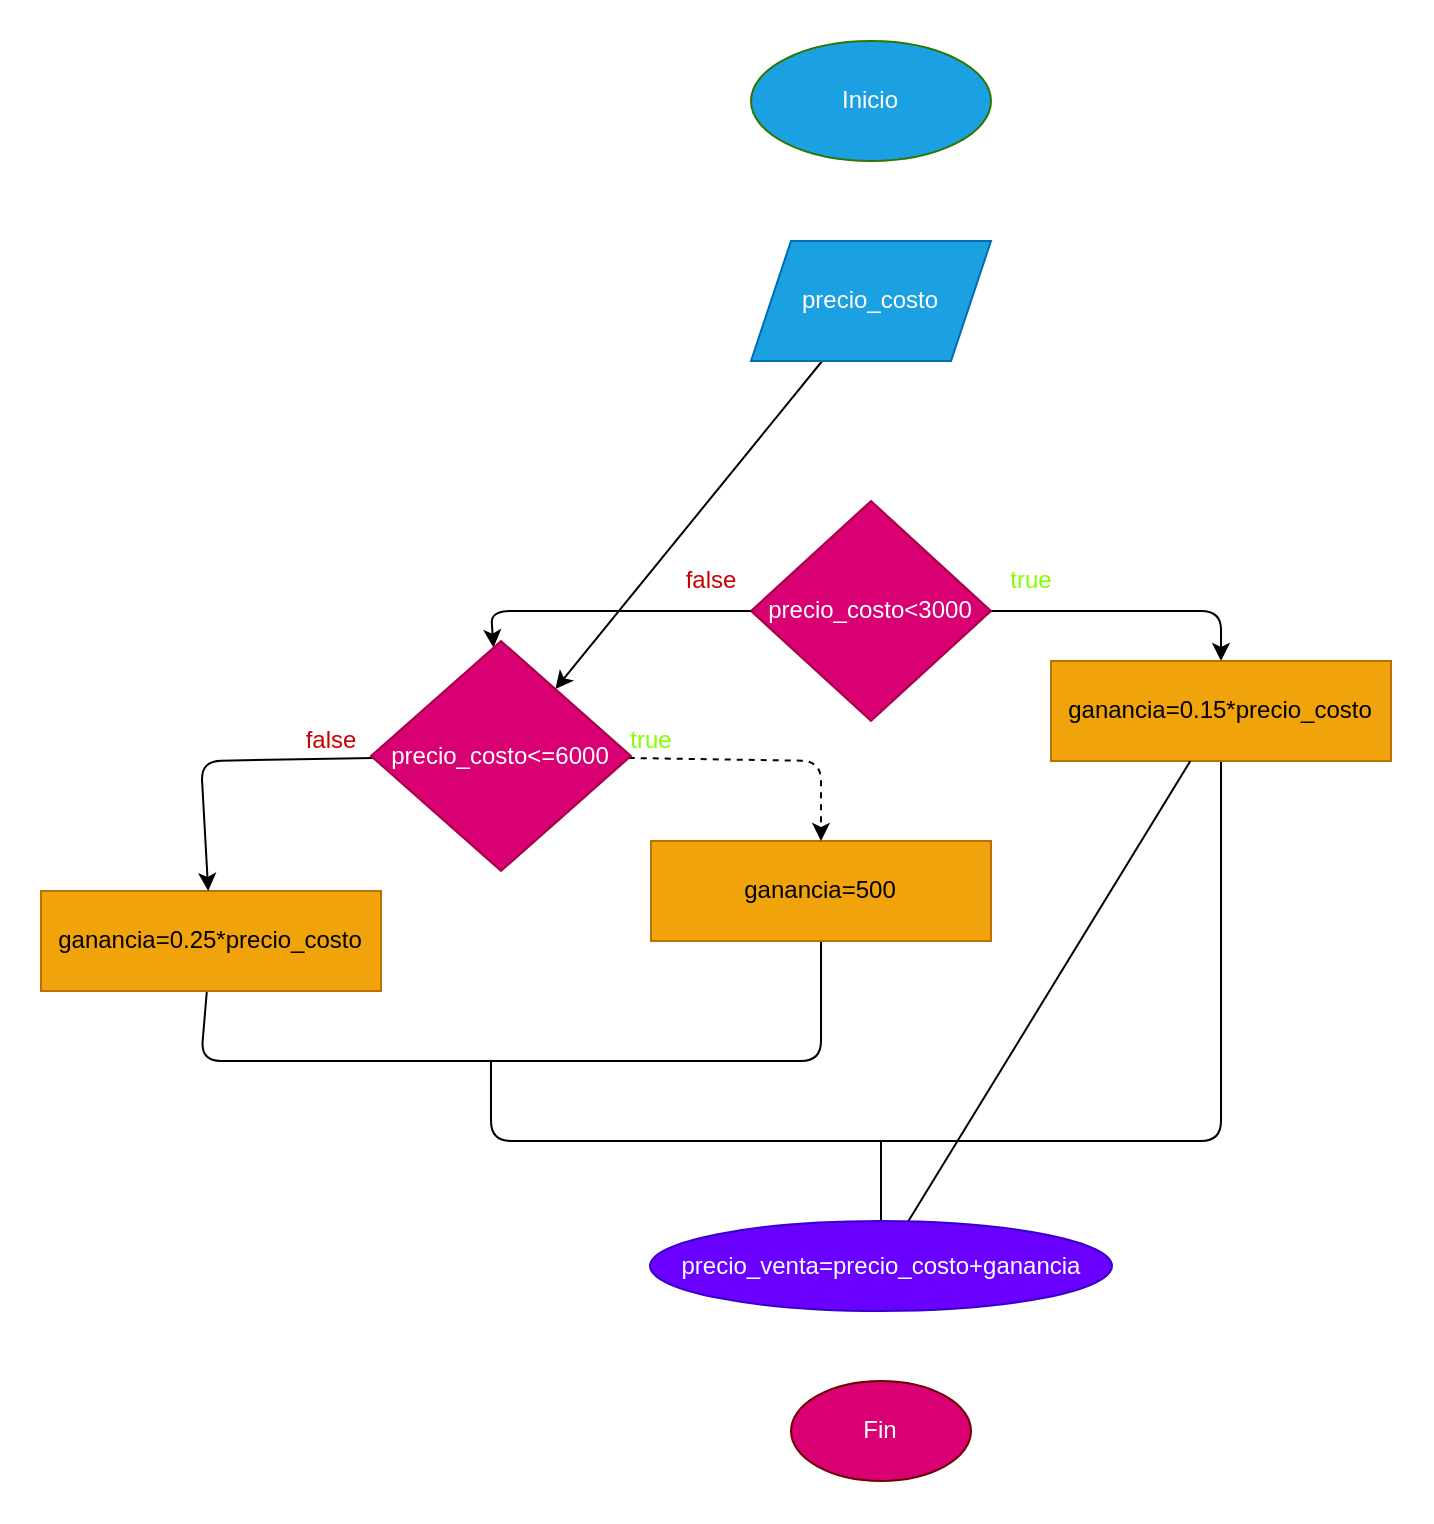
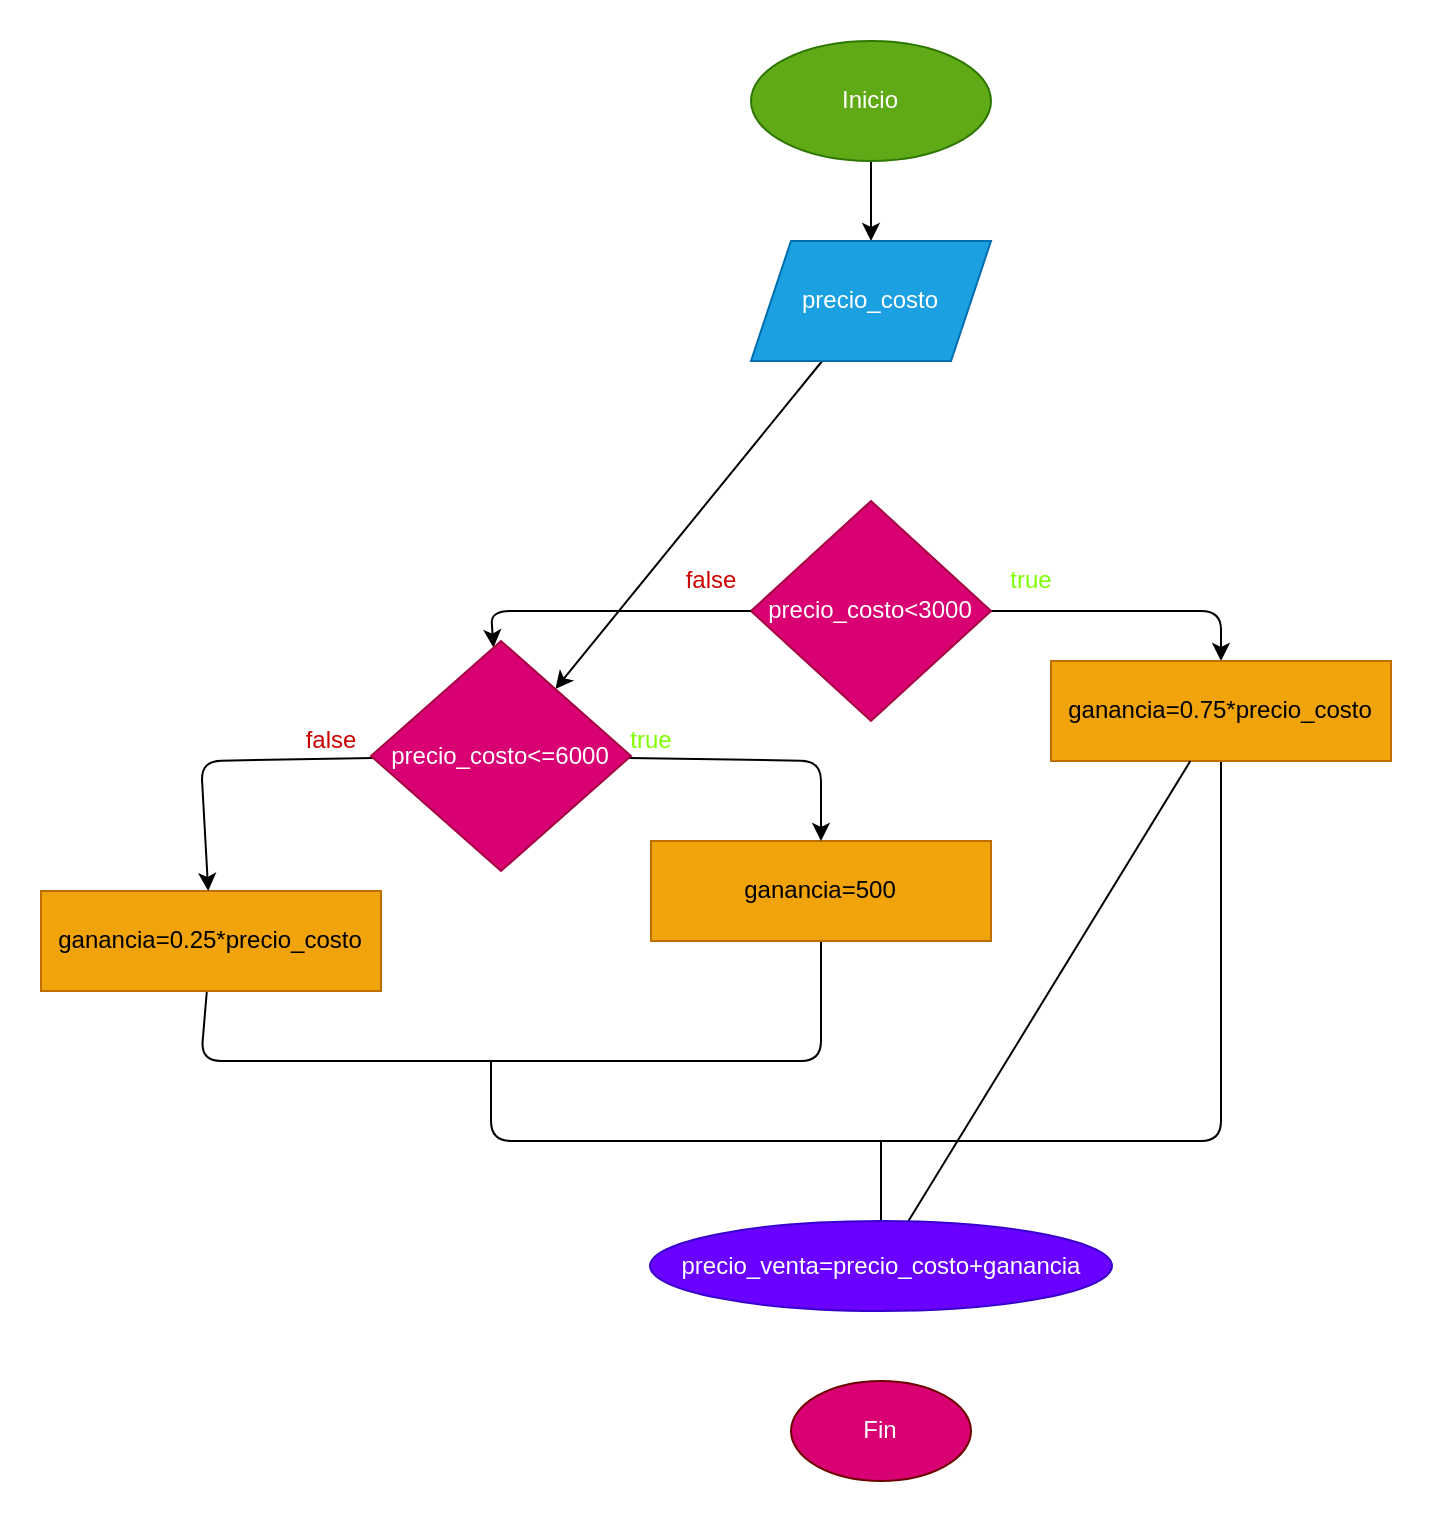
  <mxCell id="0" />
  <mxCell id="1" parent="0" />
- <mxCell id="3" value="Inicio" style="ellipse;whiteSpace=wrap;html=1;fillColor=#1ba1e2;fontColor=#ffffff;strokeColor=#2D7600;" parent="1" vertex="1"><mxGeometry x="375" y="20" width="120" height="60" as="geometry" /></mxCell>
+ <mxCell id="2" value="" style="edgeStyle=none;html=1;" parent="1" source="3" target="5" edge="1"><mxGeometry relative="1" as="geometry" /></mxCell>
+ <mxCell id="3" value="Inicio" style="ellipse;whiteSpace=wrap;html=1;fillColor=#60a917;fontColor=#ffffff;strokeColor=#2D7600;" parent="1" vertex="1"><mxGeometry x="375" y="20" width="120" height="60" as="geometry" /></mxCell>
  <mxCell id="4" value="" style="edgeStyle=none;html=1;" parent="1" source="5" target="16" edge="1"><mxGeometry relative="1" as="geometry" /></mxCell>
  <mxCell id="5" value="precio_costo" style="shape=parallelogram;perimeter=parallelogramPerimeter;whiteSpace=wrap;html=1;fixedSize=1;fillColor=#1ba1e2;fontColor=#ffffff;strokeColor=#006EAF;" parent="1" vertex="1"><mxGeometry x="375" y="120" width="120" height="60" as="geometry" /></mxCell>
  <mxCell id="6" style="edgeStyle=none;html=1;" parent="1" source="7" target="9" edge="1"><mxGeometry relative="1" as="geometry"><Array as="points"><mxPoint x="610" y="305" /></Array></mxGeometry></mxCell>
  <mxCell id="7" value="precio_costo&amp;lt;3000" style="rhombus;whiteSpace=wrap;html=1;fillColor=#d80073;fontColor=#ffffff;strokeColor=#A50040;" parent="1" vertex="1"><mxGeometry x="375" y="250" width="120" height="110" as="geometry" /></mxCell>
  <mxCell id="8" style="edgeStyle=none;html=1;startArrow=none;startFill=0;endArrow=none;endFill=0;" parent="1" source="9" edge="1"><mxGeometry relative="1" as="geometry"><mxPoint x="245" y="530" as="targetPoint" /><Array as="points"><mxPoint x="610" y="570" /><mxPoint x="435" y="570" /><mxPoint x="245" y="570" /></Array></mxGeometry></mxCell>
- <mxCell id="9" value="ganancia=0.15*precio_costo" style="whiteSpace=wrap;html=1;fillColor=#f0a30a;fontColor=#000000;strokeColor=#BD7000;" parent="1" vertex="1"><mxGeometry x="525" y="330" width="170" height="50" as="geometry" /></mxCell>
+ <mxCell id="9" value="ganancia=0.75*precio_costo" style="whiteSpace=wrap;html=1;fillColor=#f0a30a;fontColor=#000000;strokeColor=#BD7000;" parent="1" vertex="1"><mxGeometry x="525" y="330" width="170" height="50" as="geometry" /></mxCell>
  <mxCell id="10" style="edgeStyle=none;html=1;startArrow=none;startFill=0;endArrow=none;endFill=0;" parent="1" source="11" target="12" edge="1"><mxGeometry relative="1" as="geometry"><Array as="points"><mxPoint x="100" y="530" /><mxPoint x="245" y="530" /><mxPoint x="410" y="530" /></Array></mxGeometry></mxCell>
  <mxCell id="11" value="ganancia=0.25*precio_costo" style="whiteSpace=wrap;html=1;fillColor=#f0a30a;fontColor=#000000;strokeColor=#BD7000;" parent="1" vertex="1"><mxGeometry x="20" y="445" width="170" height="50" as="geometry" /></mxCell>
  <mxCell id="12" value="ganancia=500" style="whiteSpace=wrap;html=1;fillColor=#f0a30a;fontColor=#000000;strokeColor=#BD7000;" parent="1" vertex="1"><mxGeometry x="325" y="420" width="170" height="50" as="geometry" /></mxCell>
  <mxCell id="13" style="edgeStyle=none;html=1;startArrow=classic;startFill=1;endArrow=none;endFill=0;" parent="1" source="16" target="7" edge="1"><mxGeometry relative="1" as="geometry"><Array as="points"><mxPoint x="245" y="305" /></Array></mxGeometry></mxCell>
  <mxCell id="14" style="edgeStyle=none;html=1;startArrow=none;startFill=0;endArrow=classic;endFill=1;" parent="1" source="16" target="11" edge="1"><mxGeometry relative="1" as="geometry"><Array as="points"><mxPoint x="100" y="380" /></Array></mxGeometry></mxCell>
- <mxCell id="15" style="edgeStyle=none;html=1;startArrow=none;startFill=0;endArrow=classic;endFill=1;dashed=1;" parent="1" source="16" target="12" edge="1"><mxGeometry relative="1" as="geometry"><Array as="points"><mxPoint x="410" y="380" /></Array></mxGeometry></mxCell>
+ <mxCell id="15" style="edgeStyle=none;html=1;startArrow=none;startFill=0;endArrow=classic;endFill=1;" parent="1" source="16" target="12" edge="1"><mxGeometry relative="1" as="geometry"><Array as="points"><mxPoint x="410" y="380" /></Array></mxGeometry></mxCell>
  <mxCell id="16" value="precio_costo&amp;lt;=6000" style="rhombus;whiteSpace=wrap;html=1;fillColor=#d80073;fontColor=#ffffff;strokeColor=#A50040;" parent="1" vertex="1"><mxGeometry x="185" y="320" width="130" height="115" as="geometry" /></mxCell>
  <mxCell id="17" style="edgeStyle=none;html=1;startArrow=none;startFill=0;endArrow=none;endFill=0;" parent="1" source="19" edge="1"><mxGeometry relative="1" as="geometry"><mxPoint x="440" y="570" as="targetPoint" /></mxGeometry></mxCell>
  <mxCell id="18" value="" style="edgeStyle=none;html=1;startArrow=none;startFill=0;endArrow=none;endFill=0;" parent="1" source="19" target="9" edge="1"><mxGeometry relative="1" as="geometry" /></mxCell>
  <mxCell id="19" value="precio_venta=precio_costo+ganancia" style="ellipse;whiteSpace=wrap;html=1;fillColor=#6a00ff;fontColor=#ffffff;strokeColor=#3700CC;" parent="1" vertex="1"><mxGeometry x="324.5" y="610" width="231" height="45" as="geometry" /></mxCell>
  <mxCell id="20" value="Fin" style="ellipse;whiteSpace=wrap;html=1;fillColor=#d80073;fontColor=#ffffff;strokeColor=#6F0000;" parent="1" vertex="1"><mxGeometry x="395" y="690" width="90" height="50" as="geometry" /></mxCell>
  <mxCell id="21" value="true" style="text;html=1;align=center;verticalAlign=middle;resizable=0;points=[];autosize=1;strokeColor=none;fillColor=none;fontColor=#80FF00;" parent="1" vertex="1"><mxGeometry x="495" y="280" width="40" height="20" as="geometry" /></mxCell>
  <mxCell id="22" value="true" style="text;html=1;align=center;verticalAlign=middle;resizable=0;points=[];autosize=1;strokeColor=none;fillColor=none;fontColor=#80FF00;" parent="1" vertex="1"><mxGeometry x="305" y="360" width="40" height="20" as="geometry" /></mxCell>
  <mxCell id="23" value="&lt;font color=&quot;#cc0000&quot;&gt;false&lt;/font&gt;" style="text;html=1;align=center;verticalAlign=middle;resizable=0;points=[];autosize=1;strokeColor=none;fillColor=none;fontColor=#80FF00;" parent="1" vertex="1"><mxGeometry x="335" y="280" width="40" height="20" as="geometry" /></mxCell>
  <mxCell id="24" value="&lt;font color=&quot;#cc0000&quot;&gt;false&lt;/font&gt;" style="text;html=1;align=center;verticalAlign=middle;resizable=0;points=[];autosize=1;strokeColor=none;fillColor=none;fontColor=#80FF00;" parent="1" vertex="1"><mxGeometry x="145" y="360" width="40" height="20" as="geometry" /></mxCell>
